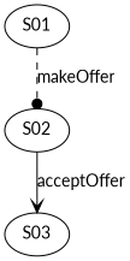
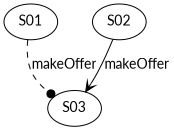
  digraph {
    fontname=Lato
    node [fontname=Lato]
    edge [color=black fontname=Lato]
    S01
    S02
    S03
-   S01 -> S02 [arrowhead=dot label=makeOffer style=dashed]
-   S02 -> S03 [arrowhead=vee label=acceptOffer style=solid]
+   S01 -> S03 [arrowhead=dot label=makeOffer style=dashed]
+   S02 -> S03 [arrowhead=vee label=makeOffer style=solid]
  }
